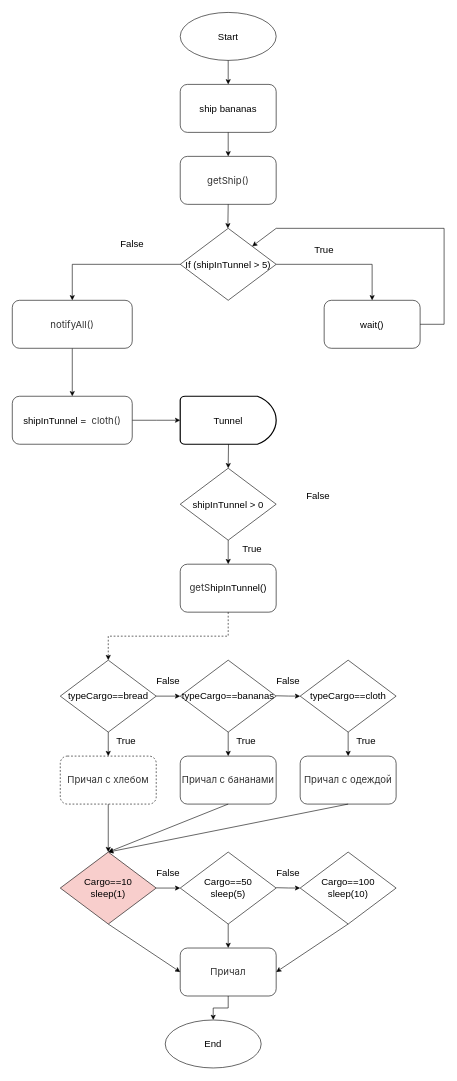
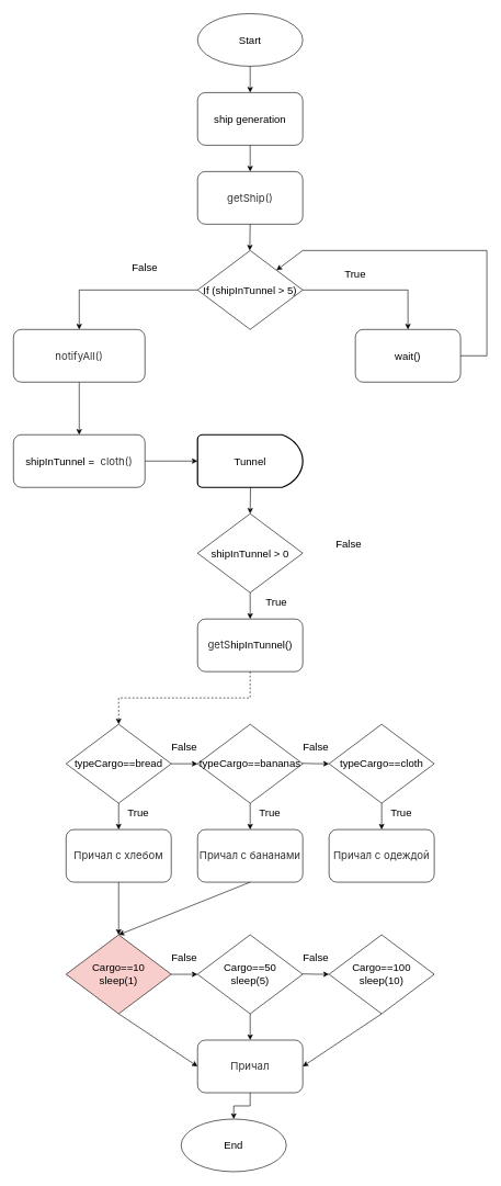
  <mxCell id="0" />
  <mxCell id="1" parent="0" />
  <mxCell id="2" value="&lt;font style=&quot;font-size: 16px;&quot;&gt;Start&lt;/font&gt;" style="ellipse;whiteSpace=wrap;html=1;labelBackgroundColor=default;labelBorderColor=none;" vertex="1" parent="1"><mxGeometry x="300" y="20" width="160" height="80" as="geometry" /></mxCell>
  <mxCell id="3" value="" style="endArrow=classic;html=1;rounded=0;exitX=0.5;exitY=1;exitDx=0;exitDy=0;entryX=0.5;entryY=0;entryDx=0;entryDy=0;" edge="1" parent="1" source="2" target="4"><mxGeometry width="50" height="50" relative="1" as="geometry"><mxPoint x="355" y="210" as="sourcePoint" /><mxPoint x="380" y="130" as="targetPoint" /></mxGeometry></mxCell>
- <mxCell id="4" value="&lt;font style=&quot;font-size: 16px;&quot;&gt;ship bananas&lt;/font&gt;" style="rounded=1;whiteSpace=wrap;html=1;" vertex="1" parent="1"><mxGeometry x="300" y="140" width="160" height="80" as="geometry" /></mxCell>
+ <mxCell id="4" value="&lt;font style=&quot;font-size: 16px;&quot;&gt;ship generation&lt;/font&gt;" style="rounded=1;whiteSpace=wrap;html=1;" vertex="1" parent="1"><mxGeometry x="300" y="140" width="160" height="80" as="geometry" /></mxCell>
  <mxCell id="5" value="&lt;font style=&quot;font-size: 16px;&quot;&gt;wait()&lt;/font&gt;" style="rounded=1;whiteSpace=wrap;html=1;" vertex="1" parent="1"><mxGeometry x="540" y="500" width="160" height="80" as="geometry" /></mxCell>
  <mxCell id="6" value="" style="edgeStyle=orthogonalEdgeStyle;rounded=0;orthogonalLoop=1;jettySize=auto;html=1;" edge="1" parent="1" source="7" target="48"><mxGeometry relative="1" as="geometry" /></mxCell>
  <mxCell id="7" value="&lt;span style=&quot;color: rgb(51, 51, 51); font-family: -apple-system, BlinkMacSystemFont, Arial, sans-serif; font-size: 16px; text-align: start; background-color: rgb(255, 255, 255);&quot;&gt;notifyAll()&lt;/span&gt;" style="rounded=1;whiteSpace=wrap;html=1;" vertex="1" parent="1"><mxGeometry x="20" y="500" width="200" height="80" as="geometry" /></mxCell>
  <mxCell id="8" style="edgeStyle=orthogonalEdgeStyle;rounded=0;orthogonalLoop=1;jettySize=auto;html=1;exitX=1;exitY=0.5;exitDx=0;exitDy=0;entryX=0;entryY=0.5;entryDx=0;entryDy=0;" edge="1" parent="1" source="9" target="27"><mxGeometry relative="1" as="geometry"><mxPoint x="270" y="1159.941" as="targetPoint" /></mxGeometry></mxCell>
  <mxCell id="9" value="&lt;font style=&quot;font-size: 16px;&quot;&gt;typeCargo==bread&lt;/font&gt;" style="rhombus;whiteSpace=wrap;html=1;" vertex="1" parent="1"><mxGeometry x="100" y="1100" width="160" height="120" as="geometry" /></mxCell>
  <mxCell id="10" value="&lt;font style=&quot;font-size: 16px;&quot;&gt;False&lt;/font&gt;" style="text;html=1;align=center;verticalAlign=middle;whiteSpace=wrap;rounded=0;" vertex="1" parent="1"><mxGeometry x="250" y="1120" width="60" height="30" as="geometry" /></mxCell>
  <mxCell id="11" value="&lt;font style=&quot;font-size: 16px;&quot;&gt;False&lt;/font&gt;" style="text;html=1;align=center;verticalAlign=middle;whiteSpace=wrap;rounded=0;" vertex="1" parent="1"><mxGeometry x="450" y="1120" width="60" height="30" as="geometry" /></mxCell>
  <mxCell id="12" value="&lt;font style=&quot;font-size: 16px;&quot;&gt;If (shipInTunnel &amp;gt; 5)&lt;/font&gt;" style="rhombus;whiteSpace=wrap;html=1;" vertex="1" parent="1"><mxGeometry x="300" y="380" width="160" height="120" as="geometry" /></mxCell>
  <mxCell id="13" value="" style="endArrow=classic;html=1;rounded=0;entryX=0.5;entryY=0;entryDx=0;entryDy=0;exitX=1;exitY=0.5;exitDx=0;exitDy=0;" edge="1" parent="1" source="12" target="5"><mxGeometry width="50" height="50" relative="1" as="geometry"><mxPoint x="340" y="660" as="sourcePoint" /><mxPoint x="390" y="610" as="targetPoint" /><Array as="points"><mxPoint x="620" y="440" /></Array></mxGeometry></mxCell>
  <mxCell id="14" value="&lt;font style=&quot;font-size: 16px;&quot;&gt;True&lt;/font&gt;" style="text;html=1;align=center;verticalAlign=middle;whiteSpace=wrap;rounded=0;" vertex="1" parent="1"><mxGeometry x="510" y="400" width="60" height="30" as="geometry" /></mxCell>
  <mxCell id="15" value="" style="endArrow=classic;html=1;rounded=0;entryX=0.5;entryY=0;entryDx=0;entryDy=0;exitX=0;exitY=0.5;exitDx=0;exitDy=0;" edge="1" parent="1" source="12" target="7"><mxGeometry width="50" height="50" relative="1" as="geometry"><mxPoint x="340" y="650" as="sourcePoint" /><mxPoint x="140" y="500" as="targetPoint" /><Array as="points"><mxPoint x="120" y="440" /></Array></mxGeometry></mxCell>
  <mxCell id="16" value="&lt;font style=&quot;font-size: 16px;&quot;&gt;False&lt;/font&gt;" style="text;html=1;align=center;verticalAlign=middle;whiteSpace=wrap;rounded=0;" vertex="1" parent="1"><mxGeometry x="190" y="390" width="60" height="30" as="geometry" /></mxCell>
  <mxCell id="17" value="" style="endArrow=classic;html=1;rounded=0;exitX=0.5;exitY=1;exitDx=0;exitDy=0;entryX=0.5;entryY=0;entryDx=0;entryDy=0;" edge="1" parent="1" source="4" target="20"><mxGeometry width="50" height="50" relative="1" as="geometry"><mxPoint x="340" y="520" as="sourcePoint" /><mxPoint x="380" y="250" as="targetPoint" /></mxGeometry></mxCell>
  <mxCell id="18" value="" style="endArrow=classic;html=1;rounded=0;exitX=1;exitY=0.5;exitDx=0;exitDy=0;entryX=1;entryY=0;entryDx=0;entryDy=0;" edge="1" parent="1" source="5" target="12"><mxGeometry width="50" height="50" relative="1" as="geometry"><mxPoint x="340" y="650" as="sourcePoint" /><mxPoint x="700" y="340" as="targetPoint" /><Array as="points"><mxPoint x="740" y="540" /><mxPoint x="740" y="380" /><mxPoint x="460" y="380" /></Array></mxGeometry></mxCell>
  <mxCell id="19" value="" style="endArrow=classic;html=1;rounded=0;exitX=1;exitY=0.5;exitDx=0;exitDy=0;entryX=0;entryY=0.5;entryDx=0;entryDy=0;entryPerimeter=0;" edge="1" parent="1" source="48" target="58"><mxGeometry width="50" height="50" relative="1" as="geometry"><mxPoint x="224" y="551.12" as="sourcePoint" /><mxPoint x="378.12" y="659.92" as="targetPoint" /><Array as="points"><mxPoint x="260" y="700" /></Array></mxGeometry></mxCell>
  <mxCell id="20" value="&lt;span style=&quot;color: rgb(51, 51, 51); font-family: -apple-system, BlinkMacSystemFont, Arial, sans-serif; font-size: 16px; text-align: start; background-color: rgb(255, 255, 255);&quot;&gt;getShip()&lt;/span&gt;" style="rounded=1;whiteSpace=wrap;html=1;" vertex="1" parent="1"><mxGeometry x="300" y="260" width="160" height="80" as="geometry" /></mxCell>
  <mxCell id="21" value="" style="endArrow=classic;html=1;rounded=0;entryX=0.5;entryY=0;entryDx=0;entryDy=0;exitX=0.5;exitY=1;exitDx=0;exitDy=0;" edge="1" parent="1" source="20"><mxGeometry width="50" height="50" relative="1" as="geometry"><mxPoint x="400" y="350" as="sourcePoint" /><mxPoint x="379.41" y="380" as="targetPoint" /></mxGeometry></mxCell>
  <mxCell id="22" value="&lt;font style=&quot;font-size: 16px;&quot;&gt;shipInTunnel &amp;gt; 0&lt;/font&gt;" style="rhombus;whiteSpace=wrap;html=1;" vertex="1" parent="1"><mxGeometry x="300" y="780" width="160" height="120" as="geometry" /></mxCell>
  <mxCell id="23" value="" style="endArrow=classic;html=1;rounded=0;exitX=0.671;exitY=0.985;exitDx=0;exitDy=0;exitPerimeter=0;entryX=0.5;entryY=0;entryDx=0;entryDy=0;" edge="1" parent="1" target="22"><mxGeometry width="50" height="50" relative="1" as="geometry"><mxPoint x="380.52" y="738.8" as="sourcePoint" /><mxPoint x="470" y="720" as="targetPoint" /></mxGeometry></mxCell>
  <mxCell id="24" value="&lt;font style=&quot;font-size: 16px;&quot;&gt;&lt;span style=&quot;color: rgb(51, 51, 51); font-family: -apple-system, BlinkMacSystemFont, Arial, sans-serif; text-align: start; background-color: rgb(255, 255, 255);&quot;&gt;getS&lt;/span&gt;hipInTunnel()&lt;/font&gt;" style="rounded=1;whiteSpace=wrap;html=1;" vertex="1" parent="1"><mxGeometry x="300" y="940" width="160" height="80" as="geometry" /></mxCell>
  <mxCell id="25" value="" style="endArrow=classic;html=1;rounded=0;exitX=0.5;exitY=1;exitDx=0;exitDy=0;entryX=0.5;entryY=0;entryDx=0;entryDy=0;" edge="1" parent="1" source="22" target="24"><mxGeometry width="50" height="50" relative="1" as="geometry"><mxPoint x="411" y="899" as="sourcePoint" /><mxPoint x="410" y="940" as="targetPoint" /></mxGeometry></mxCell>
  <mxCell id="26" value="&lt;font style=&quot;font-size: 16px;&quot;&gt;True&lt;/font&gt;" style="text;html=1;align=center;verticalAlign=middle;whiteSpace=wrap;rounded=0;" vertex="1" parent="1"><mxGeometry x="390" y="900" width="60" height="30" as="geometry" /></mxCell>
  <mxCell id="27" value="&lt;font style=&quot;font-size: 16px;&quot;&gt;typeCargo==bananas&lt;/font&gt;" style="rhombus;whiteSpace=wrap;html=1;" vertex="1" parent="1"><mxGeometry x="300" y="1100" width="160" height="120" as="geometry" /></mxCell>
  <mxCell id="28" value="&lt;font style=&quot;font-size: 16px;&quot;&gt;typeCargo==&lt;/font&gt;&lt;span style=&quot;font-size: 16px;&quot;&gt;cloth&lt;/span&gt;" style="rhombus;whiteSpace=wrap;html=1;" vertex="1" parent="1"><mxGeometry x="500" y="1100" width="160" height="120" as="geometry" /></mxCell>
  <mxCell id="29" style="edgeStyle=orthogonalEdgeStyle;rounded=0;orthogonalLoop=1;jettySize=auto;html=1;exitX=1;exitY=0.5;exitDx=0;exitDy=0;entryX=0;entryY=0.5;entryDx=0;entryDy=0;" edge="1" parent="1" target="28"><mxGeometry relative="1" as="geometry"><mxPoint x="500" y="1159.41" as="targetPoint" /><mxPoint x="460" y="1159.41" as="sourcePoint" /></mxGeometry></mxCell>
  <mxCell id="30" value="" style="endArrow=classic;html=1;rounded=0;entryX=0.5;entryY=0;entryDx=0;entryDy=0;exitX=0.5;exitY=1;exitDx=0;exitDy=0;dashed=1;" edge="1" parent="1" source="24" target="9"><mxGeometry width="50" height="50" relative="1" as="geometry"><mxPoint x="440" y="1120" as="sourcePoint" /><mxPoint x="490" y="1070" as="targetPoint" /><Array as="points"><mxPoint x="380" y="1060" /><mxPoint x="180" y="1060" /></Array></mxGeometry></mxCell>
  <mxCell id="31" style="edgeStyle=orthogonalEdgeStyle;rounded=0;orthogonalLoop=1;jettySize=auto;html=1;entryX=0.5;entryY=0;entryDx=0;entryDy=0;" edge="1" parent="1" source="32" target="51"><mxGeometry relative="1" as="geometry" /></mxCell>
- <mxCell id="32" value="&lt;div style=&quot;text-align: start;&quot;&gt;&lt;font face=&quot;-apple-system, BlinkMacSystemFont, Arial, sans-serif&quot; color=&quot;#333333&quot;&gt;&lt;span style=&quot;font-size: 16px; background-color: rgb(255, 255, 255);&quot;&gt;Причал с хлебом&lt;/span&gt;&lt;/font&gt;&lt;/div&gt;" style="rounded=1;whiteSpace=wrap;html=1;dashed=1;" vertex="1" parent="1"><mxGeometry x="100" y="1260" width="160" height="80" as="geometry" /></mxCell>
+ <mxCell id="32" value="&lt;div style=&quot;text-align: start;&quot;&gt;&lt;font face=&quot;-apple-system, BlinkMacSystemFont, Arial, sans-serif&quot; color=&quot;#333333&quot;&gt;&lt;span style=&quot;font-size: 16px; background-color: rgb(255, 255, 255);&quot;&gt;Причал с хлебом&lt;/span&gt;&lt;/font&gt;&lt;/div&gt;" style="rounded=1;whiteSpace=wrap;html=1;" vertex="1" parent="1"><mxGeometry x="100" y="1260" width="160" height="80" as="geometry" /></mxCell>
  <mxCell id="33" value="" style="endArrow=classic;html=1;rounded=0;exitX=0.5;exitY=1;exitDx=0;exitDy=0;entryX=0.5;entryY=0;entryDx=0;entryDy=0;" edge="1" parent="1" source="9" target="32"><mxGeometry width="50" height="50" relative="1" as="geometry"><mxPoint x="390" y="1260" as="sourcePoint" /><mxPoint x="440" y="1210" as="targetPoint" /></mxGeometry></mxCell>
  <mxCell id="34" value="&lt;div style=&quot;text-align: start;&quot;&gt;&lt;span style=&quot;color: rgb(51, 51, 51); font-family: -apple-system, BlinkMacSystemFont, Arial, sans-serif; font-size: 16px; background-color: rgb(255, 255, 255);&quot;&gt;Причал с бананами&lt;/span&gt;&lt;br&gt;&lt;/div&gt;" style="rounded=1;whiteSpace=wrap;html=1;" vertex="1" parent="1"><mxGeometry x="300" y="1260" width="160" height="80" as="geometry" /></mxCell>
  <mxCell id="35" style="edgeStyle=orthogonalEdgeStyle;rounded=0;orthogonalLoop=1;jettySize=auto;html=1;entryX=0.5;entryY=0;entryDx=0;entryDy=0;" edge="1" parent="1" source="36" target="45"><mxGeometry relative="1" as="geometry"><mxPoint x="380" y="1950" as="targetPoint" /></mxGeometry></mxCell>
  <mxCell id="36" value="&lt;div style=&quot;text-align: start;&quot;&gt;&lt;font face=&quot;-apple-system, BlinkMacSystemFont, Arial, sans-serif&quot; color=&quot;#333333&quot;&gt;&lt;span style=&quot;font-size: 16px; background-color: rgb(255, 255, 255);&quot;&gt;Причал&lt;/span&gt;&lt;/font&gt;&lt;/div&gt;" style="rounded=1;whiteSpace=wrap;html=1;" vertex="1" parent="1"><mxGeometry x="300" y="1580" width="160" height="80" as="geometry" /></mxCell>
  <mxCell id="37" value="" style="endArrow=classic;html=1;rounded=0;entryX=0.5;entryY=0;entryDx=0;entryDy=0;exitX=0.5;exitY=1;exitDx=0;exitDy=0;" edge="1" parent="1" target="34" source="27"><mxGeometry width="50" height="50" relative="1" as="geometry"><mxPoint x="350" y="1230" as="sourcePoint" /><mxPoint x="640" y="1210" as="targetPoint" /></mxGeometry></mxCell>
  <mxCell id="38" value="" style="endArrow=classic;html=1;rounded=0;exitX=0.5;exitY=1;exitDx=0;exitDy=0;entryX=0.5;entryY=0;entryDx=0;entryDy=0;" edge="1" parent="1" source="34" target="51"><mxGeometry width="50" height="50" relative="1" as="geometry"><mxPoint x="390" y="1230" as="sourcePoint" /><mxPoint x="390" y="1270" as="targetPoint" /></mxGeometry></mxCell>
  <mxCell id="39" value="&lt;div style=&quot;text-align: start;&quot;&gt;&lt;span style=&quot;color: rgb(51, 51, 51); font-family: -apple-system, BlinkMacSystemFont, Arial, sans-serif; font-size: 16px; background-color: rgb(255, 255, 255);&quot;&gt;Причал с одеждой&lt;/span&gt;&lt;br&gt;&lt;/div&gt;" style="rounded=1;whiteSpace=wrap;html=1;" vertex="1" parent="1"><mxGeometry x="500" y="1260" width="160" height="80" as="geometry" /></mxCell>
  <mxCell id="40" value="" style="endArrow=classic;html=1;rounded=0;entryX=0.5;entryY=0;entryDx=0;entryDy=0;exitX=0.5;exitY=1;exitDx=0;exitDy=0;" edge="1" parent="1" target="39" source="28"><mxGeometry width="50" height="50" relative="1" as="geometry"><mxPoint x="550" y="1230" as="sourcePoint" /><mxPoint x="840" y="1210" as="targetPoint" /></mxGeometry></mxCell>
- <mxCell id="41" value="" style="endArrow=classic;html=1;rounded=0;exitX=0.5;exitY=1;exitDx=0;exitDy=0;entryX=0.5;entryY=0;entryDx=0;entryDy=0;" edge="1" parent="1" source="39" target="51"><mxGeometry width="50" height="50" relative="1" as="geometry"><mxPoint x="590" y="1230" as="sourcePoint" /><mxPoint x="590" y="1270" as="targetPoint" /></mxGeometry></mxCell>
  <mxCell id="42" value="&lt;font style=&quot;font-size: 16px;&quot;&gt;True&lt;/font&gt;" style="text;html=1;align=center;verticalAlign=middle;whiteSpace=wrap;rounded=0;" vertex="1" parent="1"><mxGeometry x="180" y="1220" width="60" height="30" as="geometry" /></mxCell>
  <mxCell id="43" value="&lt;font style=&quot;font-size: 16px;&quot;&gt;True&lt;/font&gt;" style="text;html=1;align=center;verticalAlign=middle;whiteSpace=wrap;rounded=0;" vertex="1" parent="1"><mxGeometry x="380" y="1220" width="60" height="30" as="geometry" /></mxCell>
  <mxCell id="44" value="&lt;font style=&quot;font-size: 16px;&quot;&gt;True&lt;/font&gt;" style="text;html=1;align=center;verticalAlign=middle;whiteSpace=wrap;rounded=0;" vertex="1" parent="1"><mxGeometry x="580" y="1220" width="60" height="30" as="geometry" /></mxCell>
  <mxCell id="45" value="&lt;span style=&quot;font-size: 16px;&quot;&gt;End&lt;/span&gt;" style="ellipse;whiteSpace=wrap;html=1;" vertex="1" parent="1"><mxGeometry x="275" y="1700" width="160" height="80" as="geometry" /></mxCell>
  <mxCell id="46" value="" style="endArrow=classic;html=1;rounded=0;exitX=0.5;exitY=1;exitDx=0;exitDy=0;entryX=0;entryY=0.5;entryDx=0;entryDy=0;" edge="1" parent="1" source="51" target="36"><mxGeometry width="50" height="50" relative="1" as="geometry"><mxPoint x="180" y="1870" as="sourcePoint" /><mxPoint x="300" y="1990" as="targetPoint" /></mxGeometry></mxCell>
  <mxCell id="47" value="" style="endArrow=classic;html=1;rounded=0;exitX=0.5;exitY=1;exitDx=0;exitDy=0;entryX=1;entryY=0.5;entryDx=0;entryDy=0;" edge="1" parent="1" source="56" target="36"><mxGeometry width="50" height="50" relative="1" as="geometry"><mxPoint x="580" y="1870" as="sourcePoint" /><mxPoint x="460" y="1990" as="targetPoint" /></mxGeometry></mxCell>
  <mxCell id="48" value="&lt;span style=&quot;font-size: 16px;&quot;&gt;shipInTunnel =&amp;nbsp;&lt;/span&gt;&lt;span style=&quot;color: rgb(51, 51, 51); font-family: -apple-system, BlinkMacSystemFont, Arial, sans-serif; font-size: 16px; text-align: start; background-color: rgb(255, 255, 255);&quot;&gt;&amp;nbsp;cloth()&lt;/span&gt;" style="rounded=1;whiteSpace=wrap;html=1;" vertex="1" parent="1"><mxGeometry x="20" y="660" width="200" height="80" as="geometry" /></mxCell>
  <mxCell id="49" value="&lt;font style=&quot;font-size: 16px;&quot;&gt;False&lt;/font&gt;" style="text;html=1;align=center;verticalAlign=middle;whiteSpace=wrap;rounded=0;" vertex="1" parent="1"><mxGeometry x="500" y="810" width="60" height="30" as="geometry" /></mxCell>
  <mxCell id="50" style="edgeStyle=orthogonalEdgeStyle;rounded=0;orthogonalLoop=1;jettySize=auto;html=1;exitX=1;exitY=0.5;exitDx=0;exitDy=0;entryX=0;entryY=0.5;entryDx=0;entryDy=0;" edge="1" parent="1" source="51" target="55"><mxGeometry relative="1" as="geometry"><mxPoint x="270" y="1479.941" as="targetPoint" /></mxGeometry></mxCell>
  <mxCell id="51" value="&lt;font style=&quot;font-size: 16px;&quot;&gt;Cargo==10&lt;/font&gt;&lt;div&gt;&lt;span style=&quot;font-size: 16px;&quot;&gt;sleep(1)&lt;/span&gt;&lt;/div&gt;" style="rhombus;whiteSpace=wrap;html=1;fillColor=#f8cecc;" vertex="1" parent="1"><mxGeometry x="100" y="1420" width="160" height="120" as="geometry" /></mxCell>
  <mxCell id="52" value="&lt;font style=&quot;font-size: 16px;&quot;&gt;False&lt;/font&gt;" style="text;html=1;align=center;verticalAlign=middle;whiteSpace=wrap;rounded=0;" vertex="1" parent="1"><mxGeometry x="250" y="1440" width="60" height="30" as="geometry" /></mxCell>
  <mxCell id="53" value="&lt;font style=&quot;font-size: 16px;&quot;&gt;False&lt;/font&gt;" style="text;html=1;align=center;verticalAlign=middle;whiteSpace=wrap;rounded=0;" vertex="1" parent="1"><mxGeometry x="450" y="1440" width="60" height="30" as="geometry" /></mxCell>
  <mxCell id="54" style="edgeStyle=orthogonalEdgeStyle;rounded=0;orthogonalLoop=1;jettySize=auto;html=1;" edge="1" parent="1" source="55" target="36"><mxGeometry relative="1" as="geometry" /></mxCell>
  <mxCell id="55" value="&lt;font style=&quot;font-size: 16px;&quot;&gt;Cargo==50&lt;/font&gt;&lt;div&gt;&lt;span style=&quot;font-size: 16px;&quot;&gt;sleep(5)&lt;/span&gt;&lt;/div&gt;" style="rhombus;whiteSpace=wrap;html=1;" vertex="1" parent="1"><mxGeometry x="300" y="1420" width="160" height="120" as="geometry" /></mxCell>
  <mxCell id="56" value="&lt;font style=&quot;font-size: 16px;&quot;&gt;Cargo==100&lt;/font&gt;&lt;div&gt;&lt;span style=&quot;font-size: 16px;&quot;&gt;sleep(10)&lt;/span&gt;&lt;/div&gt;" style="rhombus;whiteSpace=wrap;html=1;" vertex="1" parent="1"><mxGeometry x="500" y="1420" width="160" height="120" as="geometry" /></mxCell>
  <mxCell id="57" style="edgeStyle=orthogonalEdgeStyle;rounded=0;orthogonalLoop=1;jettySize=auto;html=1;exitX=1;exitY=0.5;exitDx=0;exitDy=0;entryX=0;entryY=0.5;entryDx=0;entryDy=0;" edge="1" parent="1" target="56"><mxGeometry relative="1" as="geometry"><mxPoint x="500" y="1479.41" as="targetPoint" /><mxPoint x="460" y="1479.41" as="sourcePoint" /></mxGeometry></mxCell>
  <mxCell id="58" value="&lt;font style=&quot;font-size: 16px;&quot;&gt;Tunnel&lt;/font&gt;" style="strokeWidth=2;html=1;shape=mxgraph.flowchart.delay;whiteSpace=wrap;" vertex="1" parent="1"><mxGeometry x="300" y="660" width="160" height="80" as="geometry" /></mxCell>
